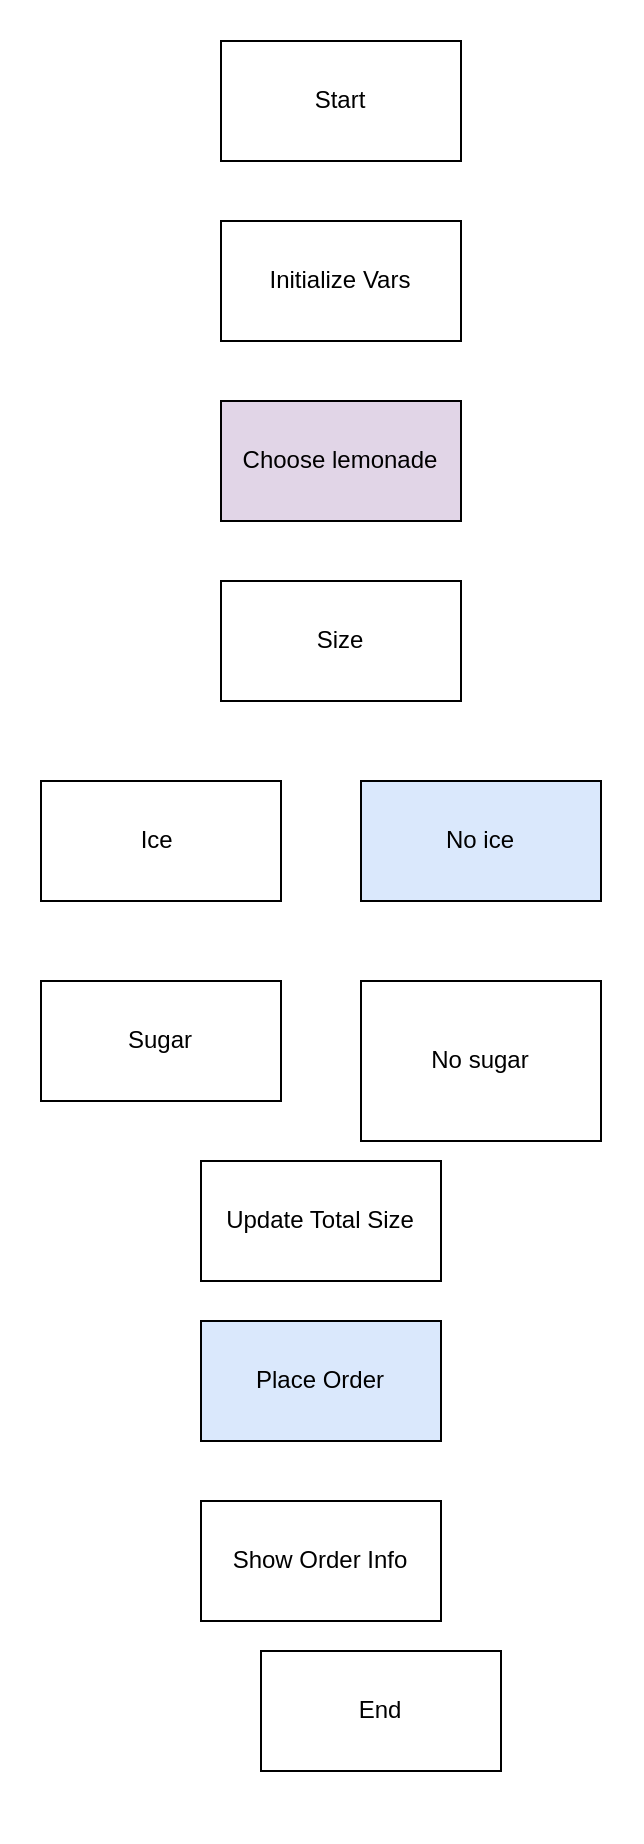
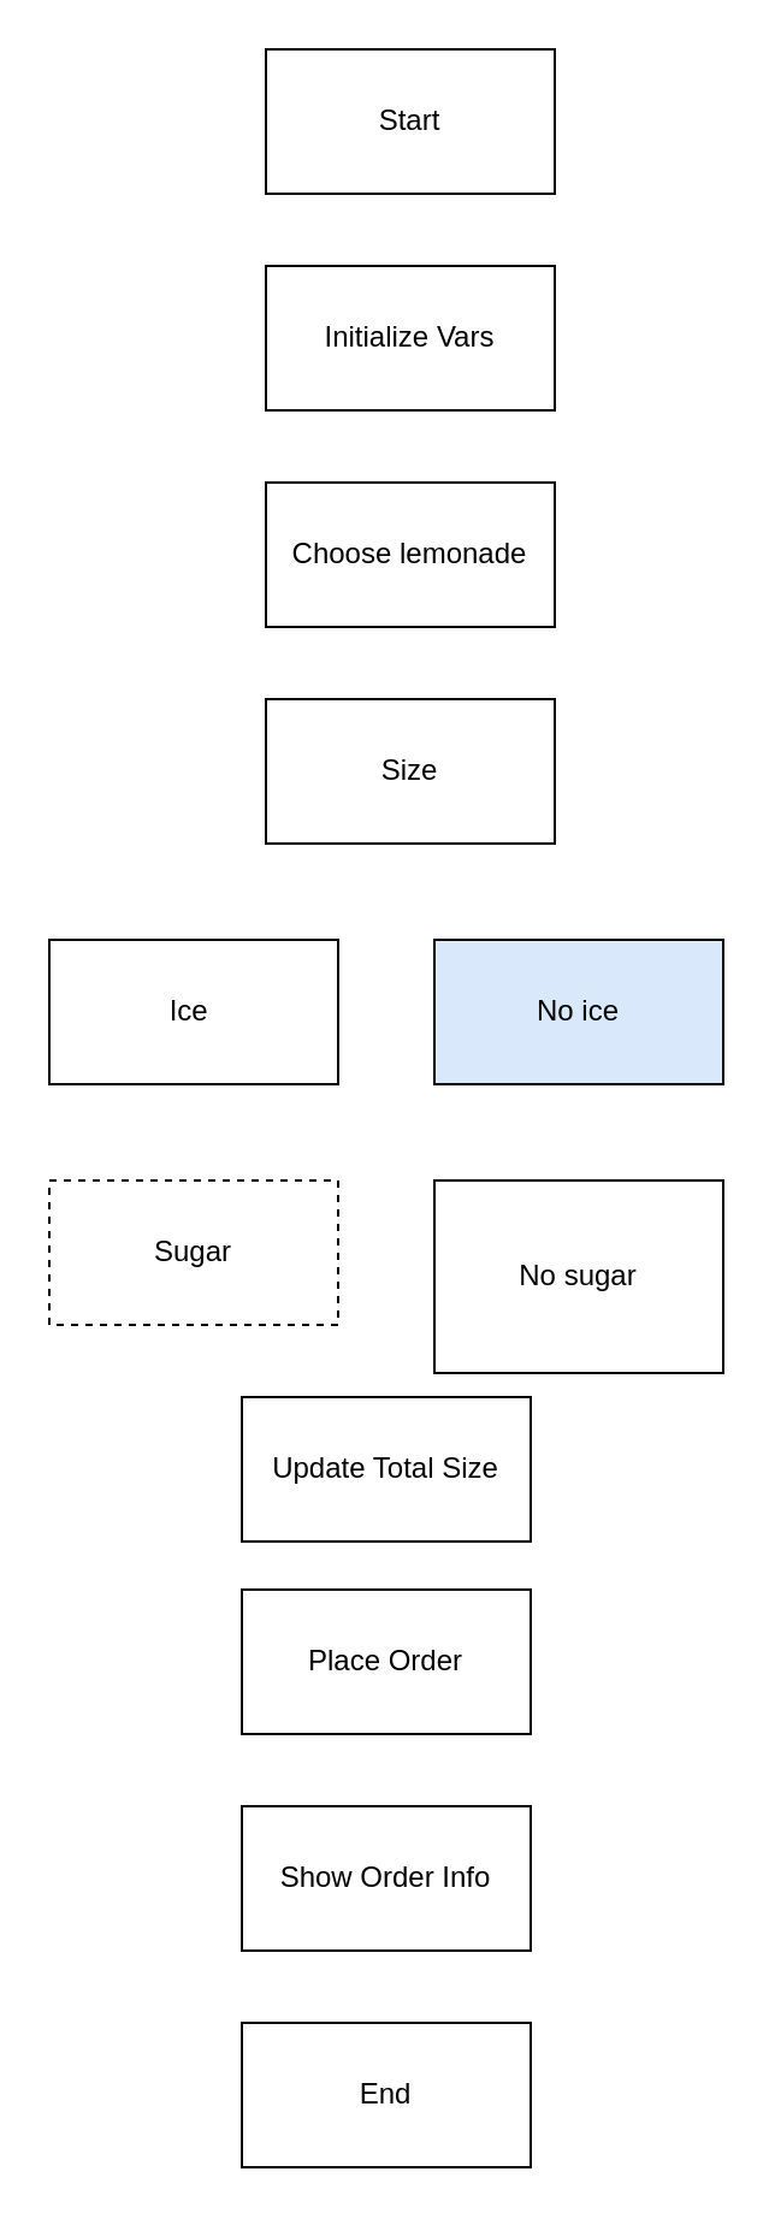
  <mxCell id="0" />
  <mxCell id="1" parent="0" />
  <mxCell id="2" value="Start" style="rounded=0;whiteSpace=wrap;html=1;" vertex="1" parent="1"><mxGeometry x="110" y="20" width="120" height="60" as="geometry" /></mxCell>
  <mxCell id="3" value="Initialize Vars" style="rounded=0;whiteSpace=wrap;html=1;" vertex="1" parent="1"><mxGeometry x="110" y="110" width="120" height="60" as="geometry" /></mxCell>
  <mxCell id="4" value="Size" style="rounded=0;whiteSpace=wrap;html=1;" vertex="1" parent="1"><mxGeometry x="110" y="290" width="120" height="60" as="geometry" /></mxCell>
  <mxCell id="5" value="No ice" style="rounded=0;whiteSpace=wrap;html=1;fillColor=#dae8fc;" vertex="1" parent="1"><mxGeometry x="180" y="390" width="120" height="60" as="geometry" /></mxCell>
  <mxCell id="6" value="Ice&amp;nbsp;" style="rounded=0;whiteSpace=wrap;html=1;" vertex="1" parent="1"><mxGeometry x="20" y="390" width="120" height="60" as="geometry" /></mxCell>
- <mxCell id="7" value="Choose lemonade" style="rounded=0;whiteSpace=wrap;html=1;fillColor=#e1d5e7;" vertex="1" parent="1"><mxGeometry x="110" y="200" width="120" height="60" as="geometry" /></mxCell>
+ <mxCell id="7" value="Choose lemonade" style="rounded=0;whiteSpace=wrap;html=1;" vertex="1" parent="1"><mxGeometry x="110" y="200" width="120" height="60" as="geometry" /></mxCell>
  <mxCell id="8" value="No sugar" style="rounded=0;whiteSpace=wrap;html=1;" vertex="1" parent="1"><mxGeometry x="180" y="490" width="120" height="80" as="geometry" /></mxCell>
- <mxCell id="9" value="Sugar" style="rounded=0;whiteSpace=wrap;html=1;" vertex="1" parent="1"><mxGeometry x="20" y="490" width="120" height="60" as="geometry" /></mxCell>
- <mxCell id="10" value="Place Order" style="rounded=0;whiteSpace=wrap;html=1;fillColor=#dae8fc;" vertex="1" parent="1"><mxGeometry x="100" y="660" width="120" height="60" as="geometry" /></mxCell>
+ <mxCell id="9" value="Sugar" style="rounded=0;whiteSpace=wrap;html=1;dashed=1;" vertex="1" parent="1"><mxGeometry x="20" y="490" width="120" height="60" as="geometry" /></mxCell>
+ <mxCell id="10" value="Place Order" style="rounded=0;whiteSpace=wrap;html=1;" vertex="1" parent="1"><mxGeometry x="100" y="660" width="120" height="60" as="geometry" /></mxCell>
  <mxCell id="11" value="Update Total Size" style="rounded=0;whiteSpace=wrap;html=1;" vertex="1" parent="1"><mxGeometry x="100" y="580" width="120" height="60" as="geometry" /></mxCell>
  <mxCell id="12" value="Show Order Info" style="rounded=0;whiteSpace=wrap;html=1;" vertex="1" parent="1"><mxGeometry x="100" y="750" width="120" height="60" as="geometry" /></mxCell>
- <mxCell id="13" value="End" style="rounded=0;whiteSpace=wrap;html=1;" vertex="1" parent="1"><mxGeometry x="130" y="825" width="120" height="60" as="geometry" /></mxCell>
+ <mxCell id="13" value="End" style="rounded=0;whiteSpace=wrap;html=1;" vertex="1" parent="1"><mxGeometry x="100" y="840" width="120" height="60" as="geometry" /></mxCell>
